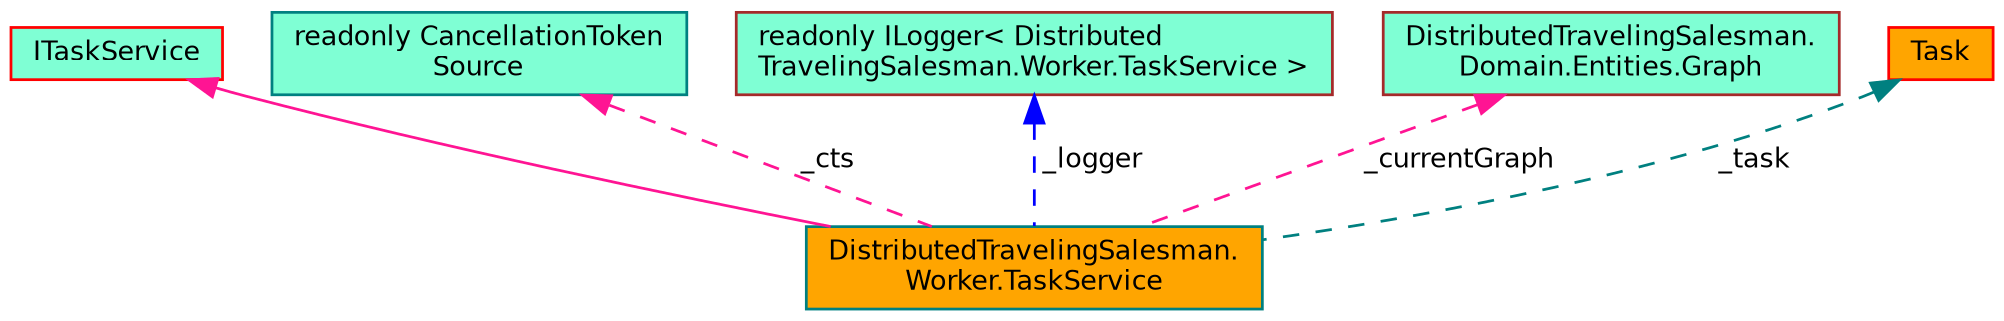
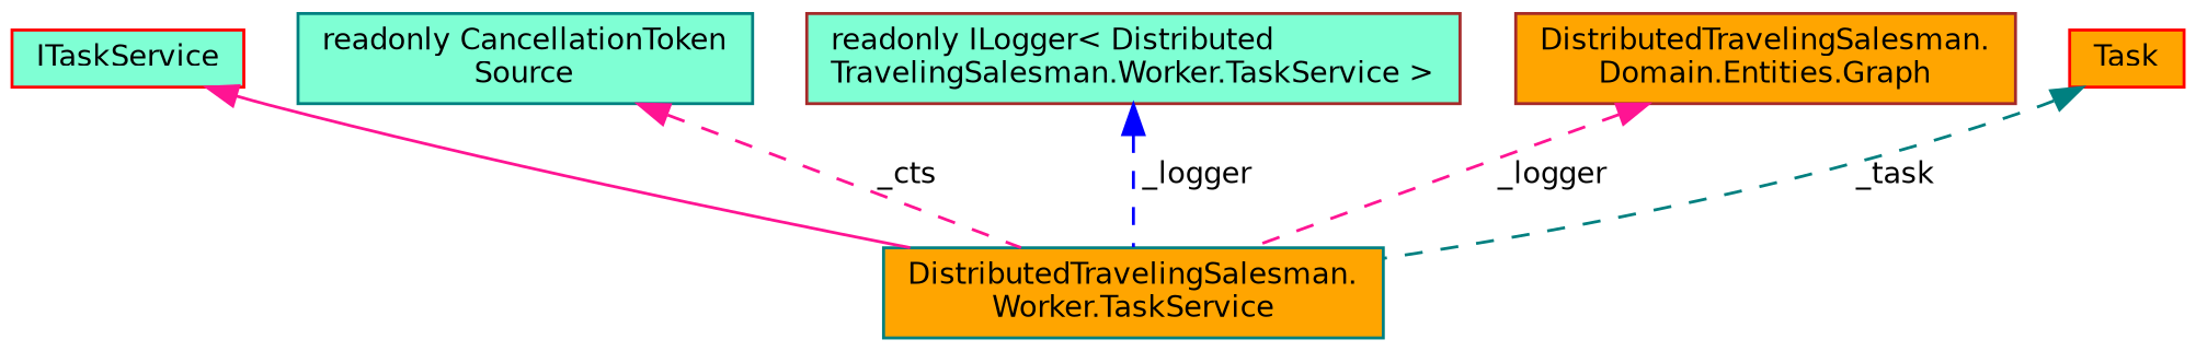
  digraph {
    rankdir=TB
    node [color=teal fillcolor=aquamarine fontname=Helvetica fontsize=10 shape=record style=filled]
    edge [color=deeppink dir=back fontname=Helvetica fontsize=10 labelfontname=Helvetica labelfontsize=10 style=dashed]
    n1 [fillcolor=orange fontcolor=black height=0.2 label="DistributedTravelingSalesman.\lWorker.TaskService" width=0.4]
    n2 [color=red height=0.2 label=ITaskService width=0.4]
    n3 [height=0.2 label="readonly CancellationToken\lSource" width=0.4]
    n4 [color=brown height=0.2 label="readonly ILogger\< Distributed\lTravelingSalesman.Worker.TaskService \>" width=0.4]
-   n5 [color=brown height=0.2 label="DistributedTravelingSalesman.\lDomain.Entities.Graph" width=0.4]
+   n5 [color=brown fillcolor=orange height=0.2 label="DistributedTravelingSalesman.\lDomain.Entities.Graph" width=0.4]
    n6 [color=red fillcolor=orange height=0.2 label=Task width=0.4]
    n2 -> n1 [style=solid]
    n3 -> n1 [label=" _cts"]
    n4 -> n1 [color=blue label=" _logger"]
-   n5 -> n1 [label=" _currentGraph"]
+   n5 -> n1 [label=" _logger"]
    n6 -> n1 [color=teal label=" _task"]
  }
